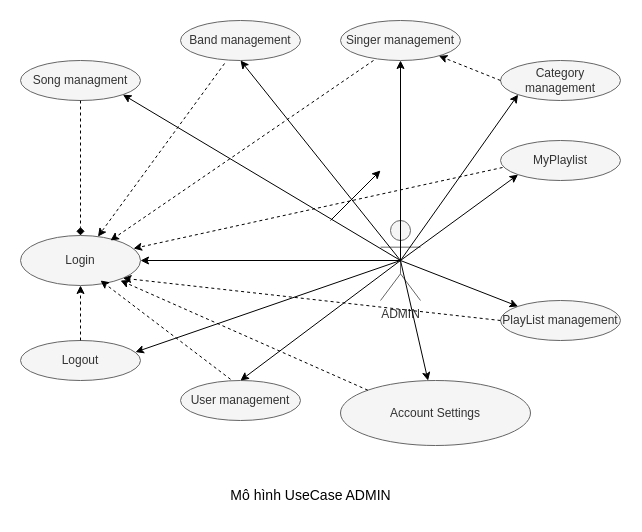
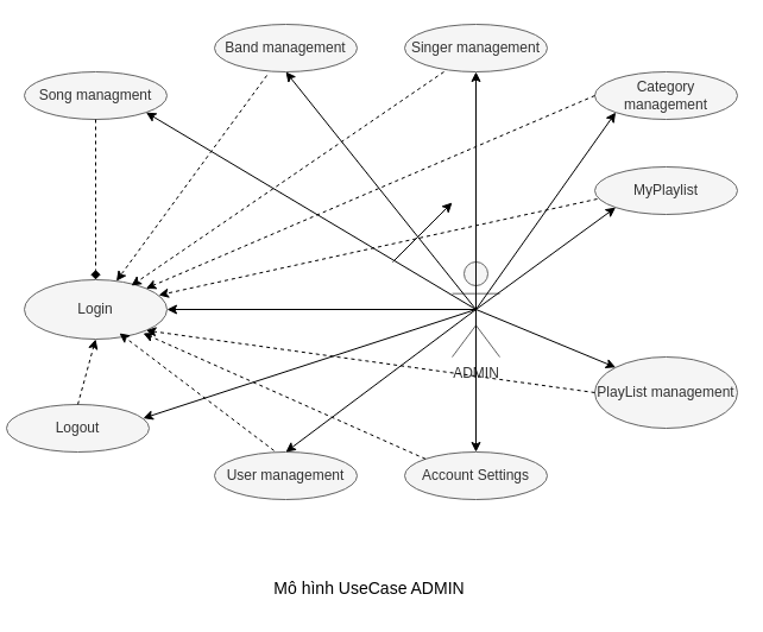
  <mxCell id="0" />
  <mxCell id="1" parent="0" />
  <mxCell id="2" value="ADMIN" style="shape=umlActor;verticalLabelPosition=bottom;verticalAlign=top;html=1;outlineConnect=0;fillColor=#f5f5f5;fontColor=#333333;strokeColor=#666666;" vertex="1" parent="1"><mxGeometry x="380" y="220" width="40" height="80" as="geometry" /></mxCell>
  <mxCell id="3" value="Band management" style="ellipse;whiteSpace=wrap;html=1;fillColor=#f5f5f5;fontColor=#333333;strokeColor=#666666;" vertex="1" parent="1"><mxGeometry x="180" y="20" width="120" height="40" as="geometry" /></mxCell>
  <mxCell id="4" value="Song managment" style="ellipse;whiteSpace=wrap;html=1;fillColor=#f5f5f5;fontColor=#333333;strokeColor=#666666;" vertex="1" parent="1"><mxGeometry x="20" y="60" width="120" height="40" as="geometry" /></mxCell>
  <mxCell id="5" value="Singer management" style="ellipse;whiteSpace=wrap;html=1;fillColor=#f5f5f5;fontColor=#333333;strokeColor=#666666;" vertex="1" parent="1"><mxGeometry x="340" y="20" width="120" height="40" as="geometry" /></mxCell>
  <mxCell id="6" value="Category management" style="ellipse;whiteSpace=wrap;html=1;fillColor=#f5f5f5;fontColor=#333333;strokeColor=#666666;" vertex="1" parent="1"><mxGeometry x="500" y="60" width="120" height="40" as="geometry" /></mxCell>
  <mxCell id="7" value="Login" style="ellipse;whiteSpace=wrap;html=1;fillColor=#f5f5f5;fontColor=#333333;strokeColor=#666666;" vertex="1" parent="1"><mxGeometry x="20" y="235" width="120" height="50" as="geometry" /></mxCell>
- <mxCell id="8" value="PlayList management" style="ellipse;whiteSpace=wrap;html=1;fillColor=#f5f5f5;fontColor=#333333;strokeColor=#666666;" vertex="1" parent="1"><mxGeometry x="500" y="300" width="120" height="40" as="geometry" /></mxCell>
+ <mxCell id="8" value="PlayList management" style="ellipse;whiteSpace=wrap;html=1;fillColor=#f5f5f5;fontColor=#333333;strokeColor=#666666;" vertex="1" parent="1"><mxGeometry x="500" y="300" width="120" height="60" as="geometry" /></mxCell>
  <mxCell id="9" value="MyPlaylist" style="ellipse;whiteSpace=wrap;html=1;fillColor=#f5f5f5;fontColor=#333333;strokeColor=#666666;" vertex="1" parent="1"><mxGeometry x="500" y="140" width="120" height="40" as="geometry" /></mxCell>
  <mxCell id="10" style="edgeStyle=orthogonalEdgeStyle;rounded=0;orthogonalLoop=1;jettySize=auto;html=1;exitX=0.5;exitY=1;exitDx=0;exitDy=0;" edge="1" parent="1" source="8" target="8"><mxGeometry relative="1" as="geometry" /></mxCell>
  <mxCell id="11" value="User management" style="ellipse;whiteSpace=wrap;html=1;fillColor=#f5f5f5;fontColor=#333333;strokeColor=#666666;" vertex="1" parent="1"><mxGeometry x="180" y="380" width="120" height="40" as="geometry" /></mxCell>
- <mxCell id="12" value="Logout" style="ellipse;whiteSpace=wrap;html=1;fillColor=#f5f5f5;fontColor=#333333;strokeColor=#666666;" vertex="1" parent="1"><mxGeometry x="20" y="340" width="120" height="40" as="geometry" /></mxCell>
+ <mxCell id="12" value="Logout" style="ellipse;whiteSpace=wrap;html=1;fillColor=#f5f5f5;fontColor=#333333;strokeColor=#666666;" vertex="1" parent="1"><mxGeometry x="5" y="340" width="120" height="40" as="geometry" /></mxCell>
  <mxCell id="13" value="" style="endArrow=classic;html=1;rounded=0;" edge="1" parent="1"><mxGeometry width="50" height="50" relative="1" as="geometry"><mxPoint x="330" y="220" as="sourcePoint" /><mxPoint x="380" y="170" as="targetPoint" /></mxGeometry></mxCell>
  <mxCell id="14" value="" style="endArrow=classic;html=1;rounded=0;exitX=0.5;exitY=0.5;exitDx=0;exitDy=0;exitPerimeter=0;entryX=1;entryY=1;entryDx=0;entryDy=0;strokeColor=#000000;" edge="1" parent="1" source="2" target="4"><mxGeometry width="50" height="50" relative="1" as="geometry"><mxPoint x="330" y="220" as="sourcePoint" /><mxPoint x="380" y="170" as="targetPoint" /></mxGeometry></mxCell>
  <mxCell id="15" value="" style="endArrow=classic;html=1;rounded=0;strokeColor=#000000;entryX=0.5;entryY=1;entryDx=0;entryDy=0;" edge="1" parent="1" target="3"><mxGeometry width="50" height="50" relative="1" as="geometry"><mxPoint x="400" y="260" as="sourcePoint" /><mxPoint x="380" y="170" as="targetPoint" /></mxGeometry></mxCell>
  <mxCell id="16" value="" style="endArrow=classic;html=1;rounded=0;strokeColor=#000000;entryX=0.5;entryY=1;entryDx=0;entryDy=0;" edge="1" parent="1" target="5"><mxGeometry width="50" height="50" relative="1" as="geometry"><mxPoint x="400" y="260" as="sourcePoint" /><mxPoint x="400" y="70" as="targetPoint" /></mxGeometry></mxCell>
  <mxCell id="17" value="" style="endArrow=classic;html=1;rounded=0;strokeColor=#000000;entryX=0;entryY=1;entryDx=0;entryDy=0;" edge="1" parent="1" target="6"><mxGeometry width="50" height="50" relative="1" as="geometry"><mxPoint x="400" y="260" as="sourcePoint" /><mxPoint x="380" y="170" as="targetPoint" /></mxGeometry></mxCell>
  <mxCell id="18" value="" style="endArrow=classic;html=1;rounded=0;strokeColor=#000000;exitX=0.5;exitY=0.5;exitDx=0;exitDy=0;exitPerimeter=0;entryX=0;entryY=1;entryDx=0;entryDy=0;" edge="1" parent="1" source="2" target="9"><mxGeometry width="50" height="50" relative="1" as="geometry"><mxPoint x="360" y="270" as="sourcePoint" /><mxPoint x="380" y="170" as="targetPoint" /></mxGeometry></mxCell>
  <mxCell id="19" value="" style="endArrow=classic;html=1;rounded=0;strokeColor=#000000;exitX=0.5;exitY=0.5;exitDx=0;exitDy=0;exitPerimeter=0;entryX=0;entryY=0;entryDx=0;entryDy=0;" edge="1" parent="1" source="2" target="8"><mxGeometry width="50" height="50" relative="1" as="geometry"><mxPoint x="330" y="290" as="sourcePoint" /><mxPoint x="380" y="240" as="targetPoint" /></mxGeometry></mxCell>
  <mxCell id="20" value="" style="endArrow=classic;html=1;rounded=0;strokeColor=#000000;exitX=0.5;exitY=0.5;exitDx=0;exitDy=0;exitPerimeter=0;entryX=0.5;entryY=0;entryDx=0;entryDy=0;" edge="1" parent="1" source="2" target="11"><mxGeometry width="50" height="50" relative="1" as="geometry"><mxPoint x="330" y="290" as="sourcePoint" /><mxPoint x="380" y="240" as="targetPoint" /></mxGeometry></mxCell>
  <mxCell id="21" value="" style="endArrow=classic;html=1;rounded=0;strokeColor=#000000;entryX=0.958;entryY=0.29;entryDx=0;entryDy=0;entryPerimeter=0;" edge="1" parent="1" target="12"><mxGeometry width="50" height="50" relative="1" as="geometry"><mxPoint x="400" y="260" as="sourcePoint" /><mxPoint x="380" y="240" as="targetPoint" /></mxGeometry></mxCell>
  <mxCell id="22" value="" style="endArrow=classic;html=1;rounded=0;strokeColor=#000000;entryX=1;entryY=0.5;entryDx=0;entryDy=0;" edge="1" parent="1" target="7"><mxGeometry width="50" height="50" relative="1" as="geometry"><mxPoint x="400" y="260" as="sourcePoint" /><mxPoint x="380" y="200" as="targetPoint" /></mxGeometry></mxCell>
  <mxCell id="23" value="" style="endArrow=diamond;html=1;rounded=0;strokeColor=#000000;dashed=1;exitX=0.5;exitY=1;exitDx=0;exitDy=0;" edge="1" parent="1" source="4" target="7"><mxGeometry width="50" height="50" relative="1" as="geometry"><mxPoint x="330" y="250" as="sourcePoint" /><mxPoint x="380" y="200" as="targetPoint" /></mxGeometry></mxCell>
  <mxCell id="24" value="" style="endArrow=classic;html=1;rounded=0;dashed=1;strokeColor=#000000;exitX=0.5;exitY=0;exitDx=0;exitDy=0;entryX=0.5;entryY=1;entryDx=0;entryDy=0;" edge="1" parent="1" source="12" target="7"><mxGeometry width="50" height="50" relative="1" as="geometry"><mxPoint x="330" y="250" as="sourcePoint" /><mxPoint x="380" y="200" as="targetPoint" /></mxGeometry></mxCell>
  <mxCell id="25" value="" style="endArrow=classic;html=1;rounded=0;dashed=1;strokeColor=#000000;exitX=0.367;exitY=1.075;exitDx=0;exitDy=0;exitPerimeter=0;" edge="1" parent="1" source="3" target="7"><mxGeometry width="50" height="50" relative="1" as="geometry"><mxPoint x="330" y="250" as="sourcePoint" /><mxPoint x="380" y="200" as="targetPoint" /></mxGeometry></mxCell>
  <mxCell id="26" value="" style="endArrow=classic;html=1;rounded=0;dashed=1;strokeColor=#000000;exitX=0.275;exitY=1;exitDx=0;exitDy=0;exitPerimeter=0;entryX=0.75;entryY=0.1;entryDx=0;entryDy=0;entryPerimeter=0;" edge="1" parent="1" source="5" target="7"><mxGeometry width="50" height="50" relative="1" as="geometry"><mxPoint x="330" y="250" as="sourcePoint" /><mxPoint x="380" y="200" as="targetPoint" /></mxGeometry></mxCell>
- <mxCell id="27" value="" style="endArrow=classic;html=1;rounded=0;dashed=1;strokeColor=#000000;exitX=0;exitY=0.5;exitDx=0;exitDy=0;" edge="1" parent="1" source="6" target="5"><mxGeometry width="50" height="50" relative="1" as="geometry"><mxPoint x="330" y="250" as="sourcePoint" /><mxPoint x="380" y="200" as="targetPoint" /></mxGeometry></mxCell>
+ <mxCell id="27" value="" style="endArrow=classic;html=1;rounded=0;dashed=1;strokeColor=#000000;exitX=0;exitY=0.5;exitDx=0;exitDy=0;entryX=1;entryY=0;entryDx=0;entryDy=0;" edge="1" parent="1" source="6" target="7"><mxGeometry width="50" height="50" relative="1" as="geometry"><mxPoint x="330" y="250" as="sourcePoint" /><mxPoint x="380" y="200" as="targetPoint" /></mxGeometry></mxCell>
  <mxCell id="28" value="" style="endArrow=classic;html=1;rounded=0;dashed=1;strokeColor=#000000;exitX=0.017;exitY=0.675;exitDx=0;exitDy=0;exitPerimeter=0;entryX=0.942;entryY=0.26;entryDx=0;entryDy=0;entryPerimeter=0;" edge="1" parent="1" source="9" target="7"><mxGeometry width="50" height="50" relative="1" as="geometry"><mxPoint x="330" y="250" as="sourcePoint" /><mxPoint x="380" y="200" as="targetPoint" /></mxGeometry></mxCell>
  <mxCell id="29" value="" style="endArrow=classic;html=1;rounded=0;dashed=1;strokeColor=#000000;exitX=0.417;exitY=-0.03;exitDx=0;exitDy=0;exitPerimeter=0;" edge="1" parent="1" source="11"><mxGeometry width="50" height="50" relative="1" as="geometry"><mxPoint x="330" y="270" as="sourcePoint" /><mxPoint x="100" y="280" as="targetPoint" /></mxGeometry></mxCell>
  <mxCell id="30" value="" style="endArrow=classic;html=1;rounded=0;dashed=1;strokeColor=#000000;exitX=0;exitY=0.5;exitDx=0;exitDy=0;entryX=1;entryY=1;entryDx=0;entryDy=0;" edge="1" parent="1" source="8" target="7"><mxGeometry width="50" height="50" relative="1" as="geometry"><mxPoint x="330" y="270" as="sourcePoint" /><mxPoint x="380" y="220" as="targetPoint" /></mxGeometry></mxCell>
  <mxCell id="31" value="&lt;font style=&quot;font-size: 14px;&quot; color=&quot;#000000&quot;&gt;Mô hình UseCase ADMIN&lt;/font&gt;" style="text;html=1;align=center;verticalAlign=middle;resizable=0;points=[];autosize=1;strokeColor=none;fillColor=none;" vertex="1" parent="1"><mxGeometry x="220" y="480" width="180" height="30" as="geometry" /></mxCell>
- <mxCell id="32" value="Account Settings" style="ellipse;whiteSpace=wrap;html=1;fillColor=#f5f5f5;fontColor=#333333;strokeColor=#666666;" vertex="1" parent="1"><mxGeometry x="340" y="380" width="190" height="65" as="geometry" /></mxCell>
+ <mxCell id="32" value="Account Settings" style="ellipse;whiteSpace=wrap;html=1;fillColor=#f5f5f5;fontColor=#333333;strokeColor=#666666;" vertex="1" parent="1"><mxGeometry x="340" y="380" width="120" height="40" as="geometry" /></mxCell>
  <mxCell id="33" value="" style="endArrow=classic;html=1;rounded=0;dashed=1;strokeColor=#000000;fontSize=15;fontColor=#000000;exitX=0;exitY=0;exitDx=0;exitDy=0;" edge="1" parent="1" source="32"><mxGeometry width="50" height="50" relative="1" as="geometry"><mxPoint x="330" y="290" as="sourcePoint" /><mxPoint x="120" y="280" as="targetPoint" /></mxGeometry></mxCell>
  <mxCell id="34" value="" style="endArrow=classic;html=1;rounded=0;strokeColor=#000000;fontSize=15;fontColor=#000000;" edge="1" parent="1" target="32"><mxGeometry width="50" height="50" relative="1" as="geometry"><mxPoint x="400" y="260" as="sourcePoint" /><mxPoint x="380" y="240" as="targetPoint" /></mxGeometry></mxCell>
